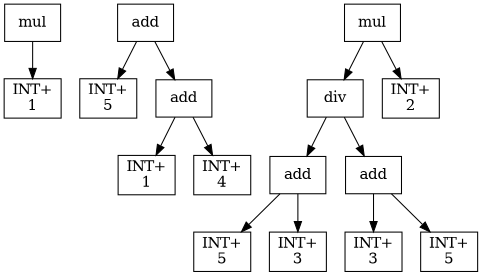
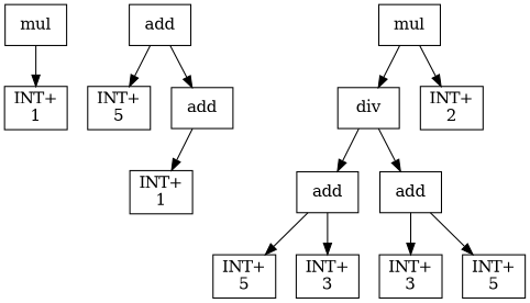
  digraph {
    node [shape=box]
    n1 [label=mul]
    n2 [label="INT+\n1"]
    n3 [label=add]
    n4 [label="INT+\n5"]
    n5 [label=add]
    n6 [label=mul]
    n7 [label=div]
    n8 [label="INT+\n2"]
    n9 [label="INT+\n1"]
-   n10 [label="INT+\n4"]
    n11 [label=add]
    n12 [label=add]
    n13 [label="INT+\n5"]
    n14 [label="INT+\n3"]
    n15 [label="INT+\n3"]
    n16 [label="INT+\n5"]
    n1 -> n2
    n3 -> n4
    n3 -> n5
    n5 -> n9
-   n5 -> n10
    n6 -> n7
    n6 -> n8
    n7 -> n11
    n7 -> n12
    n11 -> n13
    n11 -> n14
    n12 -> n15
    n12 -> n16
  }
